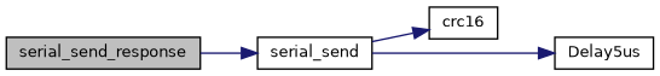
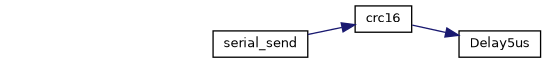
  digraph {
    rankdir=LR
    node [color=black fillcolor=white fontname=Helvetica fontsize=10 shape=record style=filled]
    edge [color=midnightblue fontname=Helvetica fontsize=10 labelfontname=Helvetica labelfontsize=10 style=solid]
-   n1 [fillcolor=grey75 fontcolor=black height=0.2 label=serial_send_response width=0.4]
    n2 [height=0.2 label=serial_send width=0.4]
    n3 [height=0.2 label=crc16 width=0.4]
    n4 [height=0.2 label=Delay5us width=0.4]
-   n1 -> n2
    n2 -> n3
-   n2 -> n4
+   n3 -> n4
  }
